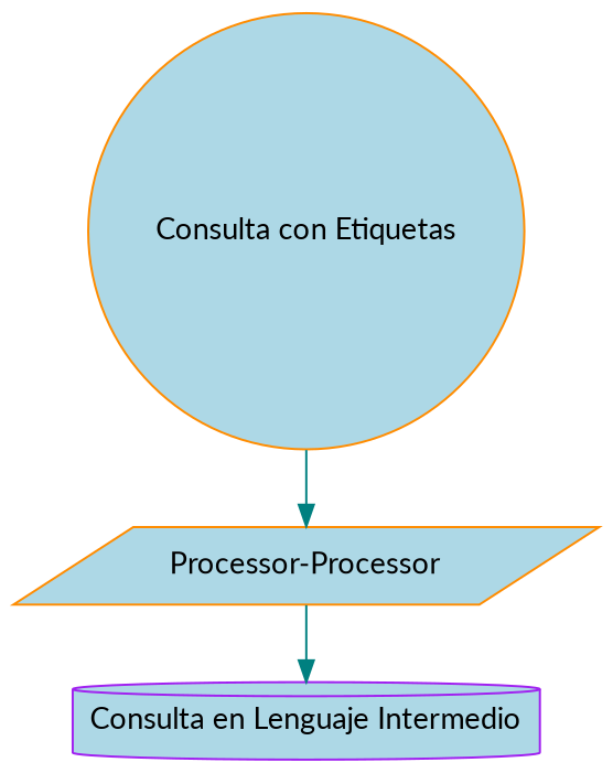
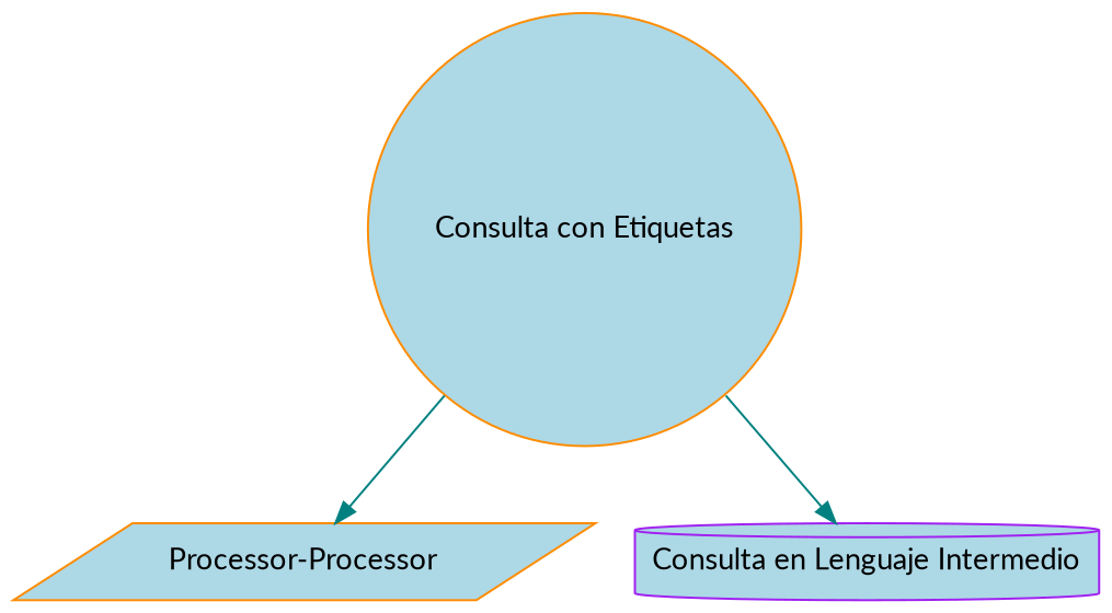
  digraph {
    fontname=Lato
    splines=FALSE
    node [color=darkorange fillcolor=lightblue fontname=Lato style=filled]
    edge [color=teal fontname=Lato]
    n1 [label="Consulta con Etiquetas" shape=circle]
    n2 [label="Processor-Processor" shape=parallelogram]
    n3 [color=purple label="Consulta en Lenguaje Intermedio" shape=cylinder]
    n1 -> n2
-   n2 -> n3
+   n1 -> n3
  }
